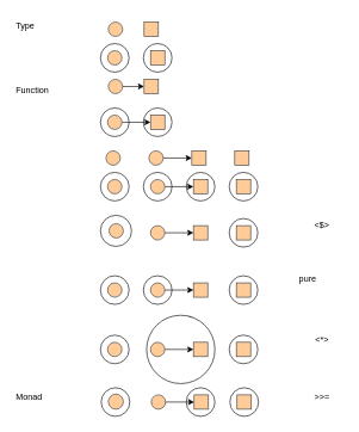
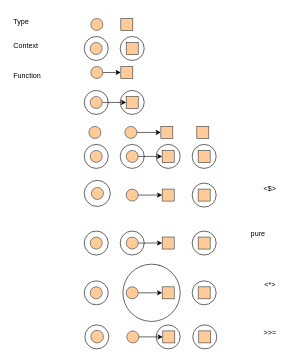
  <mxCell id="0" />
  <mxCell id="1" parent="0" />
  <mxCell id="2" value="" style="ellipse;whiteSpace=wrap;html=1;aspect=fixed;" vertex="1" parent="1"><mxGeometry x="140" y="60" width="40" height="40" as="geometry" /></mxCell>
  <mxCell id="3" value="" style="ellipse;whiteSpace=wrap;html=1;aspect=fixed;" vertex="1" parent="1"><mxGeometry x="200" y="60" width="40" height="40" as="geometry" /></mxCell>
  <mxCell id="4" value="" style="ellipse;whiteSpace=wrap;html=1;aspect=fixed;fillColor=#ffcc99;strokeColor=#36393d;" vertex="1" parent="1"><mxGeometry x="150" y="70" width="20" height="20" as="geometry" /></mxCell>
  <mxCell id="5" value="" style="whiteSpace=wrap;html=1;aspect=fixed;fillColor=#ffcc99;strokeColor=#36393d;" vertex="1" parent="1"><mxGeometry x="210" y="70" width="20" height="20" as="geometry" /></mxCell>
  <mxCell id="6" value="" style="ellipse;whiteSpace=wrap;html=1;aspect=fixed;" vertex="1" parent="1"><mxGeometry x="140" y="150" width="40" height="40" as="geometry" /></mxCell>
  <mxCell id="7" value="" style="ellipse;whiteSpace=wrap;html=1;aspect=fixed;" vertex="1" parent="1"><mxGeometry x="200" y="150" width="40" height="40" as="geometry" /></mxCell>
  <mxCell id="8" style="edgeStyle=none;html=1;" edge="1" parent="1" source="9" target="10"><mxGeometry relative="1" as="geometry" /></mxCell>
  <mxCell id="9" value="" style="ellipse;whiteSpace=wrap;html=1;aspect=fixed;fillColor=#ffcc99;strokeColor=#36393d;" vertex="1" parent="1"><mxGeometry x="150" y="160" width="20" height="20" as="geometry" /></mxCell>
  <mxCell id="10" value="" style="whiteSpace=wrap;html=1;aspect=fixed;fillColor=#ffcc99;strokeColor=#36393d;" vertex="1" parent="1"><mxGeometry x="210" y="160" width="20" height="20" as="geometry" /></mxCell>
+ <mxCell id="11" value="Context" style="text;html=1;strokeColor=none;fillColor=none;align=left;verticalAlign=middle;whiteSpace=wrap;rounded=0;" vertex="1" parent="1"><mxGeometry y="60" width="60" height="30" as="geometry" x="20" /></mxCell>
  <mxCell id="12" value="Function" style="text;html=1;strokeColor=none;fillColor=none;align=left;verticalAlign=middle;whiteSpace=wrap;rounded=0;" vertex="1" parent="1"><mxGeometry y="110" width="60" height="30" as="geometry" x="20" /></mxCell>
  <mxCell id="13" style="edgeStyle=none;html=1;" edge="1" parent="1" source="14" target="15"><mxGeometry relative="1" as="geometry" /></mxCell>
  <mxCell id="14" value="" style="ellipse;whiteSpace=wrap;html=1;aspect=fixed;fillColor=#ffcc99;strokeColor=#36393d;" vertex="1" parent="1"><mxGeometry x="207.75" y="210" width="20" height="20" as="geometry" /></mxCell>
  <mxCell id="15" value="" style="whiteSpace=wrap;html=1;aspect=fixed;fillColor=#ffcc99;strokeColor=#36393d;" vertex="1" parent="1"><mxGeometry x="267.75" y="210" width="20" height="20" as="geometry" /></mxCell>
  <mxCell id="16" value="" style="ellipse;whiteSpace=wrap;html=1;aspect=fixed;fillColor=#ffcc99;strokeColor=#36393d;" vertex="1" parent="1"><mxGeometry x="147.75" y="210" width="20" height="20" as="geometry" /></mxCell>
  <mxCell id="17" value="" style="whiteSpace=wrap;html=1;aspect=fixed;fillColor=#ffcc99;strokeColor=#36393d;" vertex="1" parent="1"><mxGeometry x="327.75" y="210" width="20" height="20" as="geometry" /></mxCell>
  <mxCell id="18" value="" style="ellipse;whiteSpace=wrap;html=1;aspect=fixed;" vertex="1" parent="1"><mxGeometry x="140" y="300" width="43.5" height="43.5" as="geometry" /></mxCell>
  <mxCell id="19" value="" style="ellipse;whiteSpace=wrap;html=1;aspect=fixed;" vertex="1" parent="1"><mxGeometry x="320" y="304.5" width="40" height="40" as="geometry" /></mxCell>
  <mxCell id="20" style="edgeStyle=none;html=1;" edge="1" parent="1" source="21" target="22"><mxGeometry relative="1" as="geometry" /></mxCell>
  <mxCell id="21" value="" style="ellipse;whiteSpace=wrap;html=1;aspect=fixed;fillColor=#ffcc99;strokeColor=#36393d;" vertex="1" parent="1"><mxGeometry x="210" y="314.5" width="20" height="20" as="geometry" /></mxCell>
  <mxCell id="22" value="" style="whiteSpace=wrap;html=1;aspect=fixed;fillColor=#ffcc99;strokeColor=#36393d;" vertex="1" parent="1"><mxGeometry x="270" y="314.5" width="20" height="20" as="geometry" /></mxCell>
  <mxCell id="23" value="" style="ellipse;whiteSpace=wrap;html=1;aspect=fixed;fillColor=#ffcc99;strokeColor=#36393d;" vertex="1" parent="1"><mxGeometry x="152" y="311.75" width="20" height="20" as="geometry" /></mxCell>
  <mxCell id="24" value="" style="whiteSpace=wrap;html=1;aspect=fixed;fillColor=#ffcc99;strokeColor=#36393d;" vertex="1" parent="1"><mxGeometry x="330" y="314.5" width="20" height="20" as="geometry" /></mxCell>
  <mxCell id="25" value="" style="ellipse;whiteSpace=wrap;html=1;aspect=fixed;" vertex="1" parent="1"><mxGeometry x="200" y="384.5" width="40" height="40" as="geometry" /></mxCell>
  <mxCell id="26" value="" style="ellipse;whiteSpace=wrap;html=1;aspect=fixed;" vertex="1" parent="1"><mxGeometry x="320" y="384.5" width="40" height="40" as="geometry" /></mxCell>
  <mxCell id="27" style="edgeStyle=none;html=1;" edge="1" parent="1"><mxGeometry relative="1" as="geometry"><mxPoint x="232" y="444.5" as="sourcePoint" /><mxPoint x="272" y="444.5" as="targetPoint" /></mxGeometry></mxCell>
  <mxCell id="28" style="edgeStyle=none;html=1;" edge="1" parent="1" source="29" target="30"><mxGeometry relative="1" as="geometry" /></mxCell>
  <mxCell id="29" value="" style="ellipse;whiteSpace=wrap;html=1;aspect=fixed;fillColor=#ffcc99;strokeColor=#36393d;" vertex="1" parent="1"><mxGeometry x="210" y="394.5" width="20" height="20" as="geometry" /></mxCell>
  <mxCell id="30" value="" style="whiteSpace=wrap;html=1;aspect=fixed;fillColor=#ffcc99;strokeColor=#36393d;" vertex="1" parent="1"><mxGeometry x="270" y="394.5" width="20" height="20" as="geometry" /></mxCell>
  <mxCell id="31" value="" style="whiteSpace=wrap;html=1;aspect=fixed;fillColor=#ffcc99;strokeColor=#36393d;" vertex="1" parent="1"><mxGeometry x="330" y="394.5" width="20" height="20" as="geometry" /></mxCell>
  <mxCell id="32" value="" style="ellipse;whiteSpace=wrap;html=1;aspect=fixed;" vertex="1" parent="1"><mxGeometry x="140" y="384.5" width="40" height="40" as="geometry" /></mxCell>
  <mxCell id="33" value="" style="ellipse;whiteSpace=wrap;html=1;aspect=fixed;fillColor=#ffcc99;strokeColor=#36393d;" vertex="1" parent="1"><mxGeometry x="150" y="394.5" width="20" height="20" as="geometry" /></mxCell>
  <mxCell id="34" value="" style="ellipse;whiteSpace=wrap;html=1;aspect=fixed;" vertex="1" parent="1"><mxGeometry x="204.5" y="439.75" width="95.5" height="95.5" as="geometry" /></mxCell>
  <mxCell id="35" value="" style="ellipse;whiteSpace=wrap;html=1;aspect=fixed;" vertex="1" parent="1"><mxGeometry x="320" y="467.5" width="40" height="40" as="geometry" /></mxCell>
  <mxCell id="36" style="edgeStyle=none;html=1;" edge="1" parent="1" source="37" target="38"><mxGeometry relative="1" as="geometry" /></mxCell>
  <mxCell id="37" value="" style="ellipse;whiteSpace=wrap;html=1;aspect=fixed;fillColor=#ffcc99;strokeColor=#36393d;" vertex="1" parent="1"><mxGeometry x="210" y="477.5" width="20" height="20" as="geometry" /></mxCell>
  <mxCell id="38" value="" style="whiteSpace=wrap;html=1;aspect=fixed;fillColor=#ffcc99;strokeColor=#36393d;" vertex="1" parent="1"><mxGeometry x="270" y="477.5" width="20" height="20" as="geometry" /></mxCell>
  <mxCell id="39" value="" style="whiteSpace=wrap;html=1;aspect=fixed;fillColor=#ffcc99;strokeColor=#36393d;" vertex="1" parent="1"><mxGeometry x="330" y="477.5" width="20" height="20" as="geometry" /></mxCell>
  <mxCell id="40" value="" style="ellipse;whiteSpace=wrap;html=1;aspect=fixed;" vertex="1" parent="1"><mxGeometry x="140" y="467.5" width="40" height="40" as="geometry" /></mxCell>
  <mxCell id="41" value="" style="ellipse;whiteSpace=wrap;html=1;aspect=fixed;fillColor=#ffcc99;strokeColor=#36393d;" vertex="1" parent="1"><mxGeometry x="150" y="477.5" width="20" height="20" as="geometry" /></mxCell>
- <mxCell id="42" value="Monad" style="text;html=1;strokeColor=none;fillColor=none;align=left;verticalAlign=middle;whiteSpace=wrap;rounded=0;" vertex="1" parent="1"><mxGeometry y="540" width="60" height="30" as="geometry" x="20" /></mxCell>
  <mxCell id="43" value="" style="ellipse;whiteSpace=wrap;html=1;aspect=fixed;" vertex="1" parent="1"><mxGeometry x="260" y="541" width="40" height="40" as="geometry" /></mxCell>
  <mxCell id="44" value="" style="ellipse;whiteSpace=wrap;html=1;aspect=fixed;" vertex="1" parent="1"><mxGeometry x="321" y="541" width="40" height="40" as="geometry" /></mxCell>
  <mxCell id="45" style="edgeStyle=none;html=1;" edge="1" parent="1" source="46" target="47"><mxGeometry relative="1" as="geometry" /></mxCell>
  <mxCell id="46" value="" style="ellipse;whiteSpace=wrap;html=1;aspect=fixed;fillColor=#ffcc99;strokeColor=#36393d;" vertex="1" parent="1"><mxGeometry x="211" y="551" width="20" height="20" as="geometry" /></mxCell>
  <mxCell id="47" value="" style="whiteSpace=wrap;html=1;aspect=fixed;fillColor=#ffcc99;strokeColor=#36393d;" vertex="1" parent="1"><mxGeometry x="271" y="551" width="20" height="20" as="geometry" /></mxCell>
  <mxCell id="48" value="" style="whiteSpace=wrap;html=1;aspect=fixed;fillColor=#ffcc99;strokeColor=#36393d;" vertex="1" parent="1"><mxGeometry x="331" y="551" width="20" height="20" as="geometry" /></mxCell>
  <mxCell id="49" value="" style="ellipse;whiteSpace=wrap;html=1;aspect=fixed;" vertex="1" parent="1"><mxGeometry x="141" y="541" width="40" height="40" as="geometry" /></mxCell>
  <mxCell id="50" value="" style="ellipse;whiteSpace=wrap;html=1;aspect=fixed;fillColor=#ffcc99;strokeColor=#36393d;" vertex="1" parent="1"><mxGeometry x="151" y="550" width="21" height="21" as="geometry" /></mxCell>
  <mxCell id="51" value="" style="ellipse;whiteSpace=wrap;html=1;aspect=fixed;fillColor=#ffcc99;strokeColor=#36393d;" vertex="1" parent="1"><mxGeometry x="151" y="30" width="20" height="20" as="geometry" /></mxCell>
  <mxCell id="52" value="" style="whiteSpace=wrap;html=1;aspect=fixed;fillColor=#ffcc99;strokeColor=#36393d;" vertex="1" parent="1"><mxGeometry x="201" y="30" width="20" height="20" as="geometry" /></mxCell>
  <mxCell id="53" value="Type" style="text;html=1;strokeColor=none;fillColor=none;align=left;verticalAlign=middle;whiteSpace=wrap;rounded=0;" vertex="1" parent="1"><mxGeometry y="20" width="60" height="30" as="geometry" x="20" /></mxCell>
  <mxCell id="54" style="edgeStyle=none;html=1;" edge="1" parent="1" source="55" target="56"><mxGeometry relative="1" as="geometry" /></mxCell>
  <mxCell id="55" value="" style="ellipse;whiteSpace=wrap;html=1;aspect=fixed;fillColor=#ffcc99;strokeColor=#36393d;" vertex="1" parent="1"><mxGeometry x="151" y="110" width="20" height="20" as="geometry" /></mxCell>
  <mxCell id="56" value="" style="whiteSpace=wrap;html=1;aspect=fixed;fillColor=#ffcc99;strokeColor=#36393d;" vertex="1" parent="1"><mxGeometry x="201" y="110" width="20" height="20" as="geometry" /></mxCell>
  <mxCell id="57" value="" style="ellipse;whiteSpace=wrap;html=1;aspect=fixed;" vertex="1" parent="1"><mxGeometry x="200" y="240" width="40" height="40" as="geometry" /></mxCell>
  <mxCell id="58" value="" style="ellipse;whiteSpace=wrap;html=1;aspect=fixed;" vertex="1" parent="1"><mxGeometry x="260" y="240" width="40" height="40" as="geometry" /></mxCell>
  <mxCell id="59" style="edgeStyle=none;html=1;" edge="1" parent="1" source="60" target="61"><mxGeometry relative="1" as="geometry" /></mxCell>
  <mxCell id="60" value="" style="ellipse;whiteSpace=wrap;html=1;aspect=fixed;fillColor=#ffcc99;strokeColor=#36393d;" vertex="1" parent="1"><mxGeometry x="210" y="250" width="20" height="20" as="geometry" /></mxCell>
  <mxCell id="61" value="" style="whiteSpace=wrap;html=1;aspect=fixed;fillColor=#ffcc99;strokeColor=#36393d;" vertex="1" parent="1"><mxGeometry x="270" y="250" width="20" height="20" as="geometry" /></mxCell>
  <mxCell id="62" value="" style="ellipse;whiteSpace=wrap;html=1;aspect=fixed;" vertex="1" parent="1"><mxGeometry x="140" y="240" width="40" height="40" as="geometry" /></mxCell>
  <mxCell id="63" value="" style="ellipse;whiteSpace=wrap;html=1;aspect=fixed;" vertex="1" parent="1"><mxGeometry x="320" y="240" width="40" height="40" as="geometry" /></mxCell>
  <mxCell id="64" value="" style="ellipse;whiteSpace=wrap;html=1;aspect=fixed;fillColor=#ffcc99;strokeColor=#36393d;" vertex="1" parent="1"><mxGeometry x="150" y="250" width="20" height="20" as="geometry" /></mxCell>
  <mxCell id="65" value="" style="whiteSpace=wrap;html=1;aspect=fixed;fillColor=#ffcc99;strokeColor=#36393d;" vertex="1" parent="1"><mxGeometry x="330" y="250" width="20" height="20" as="geometry" /></mxCell>
  <mxCell id="66" value="pure" style="text;html=1;strokeColor=none;fillColor=none;align=center;verticalAlign=middle;whiteSpace=wrap;rounded=0;" vertex="1" parent="1"><mxGeometry x="400" y="375" width="60" height="30" as="geometry" /></mxCell>
  <mxCell id="67" value="&amp;lt;$&amp;gt;" style="text;html=1;strokeColor=none;fillColor=none;align=center;verticalAlign=middle;whiteSpace=wrap;rounded=0;" vertex="1" parent="1"><mxGeometry x="420" y="300" width="60" height="30" as="geometry" /></mxCell>
  <mxCell id="68" value="&amp;lt;*&amp;gt;" style="text;html=1;strokeColor=none;fillColor=none;align=center;verticalAlign=middle;whiteSpace=wrap;rounded=0;" vertex="1" parent="1"><mxGeometry x="420" y="460" width="60" height="30" as="geometry" /></mxCell>
  <mxCell id="69" value="&amp;gt;&amp;gt;=" style="text;html=1;strokeColor=none;fillColor=none;align=center;verticalAlign=middle;whiteSpace=wrap;rounded=0;" vertex="1" parent="1"><mxGeometry x="420" y="540" width="60" height="30" as="geometry" /></mxCell>
